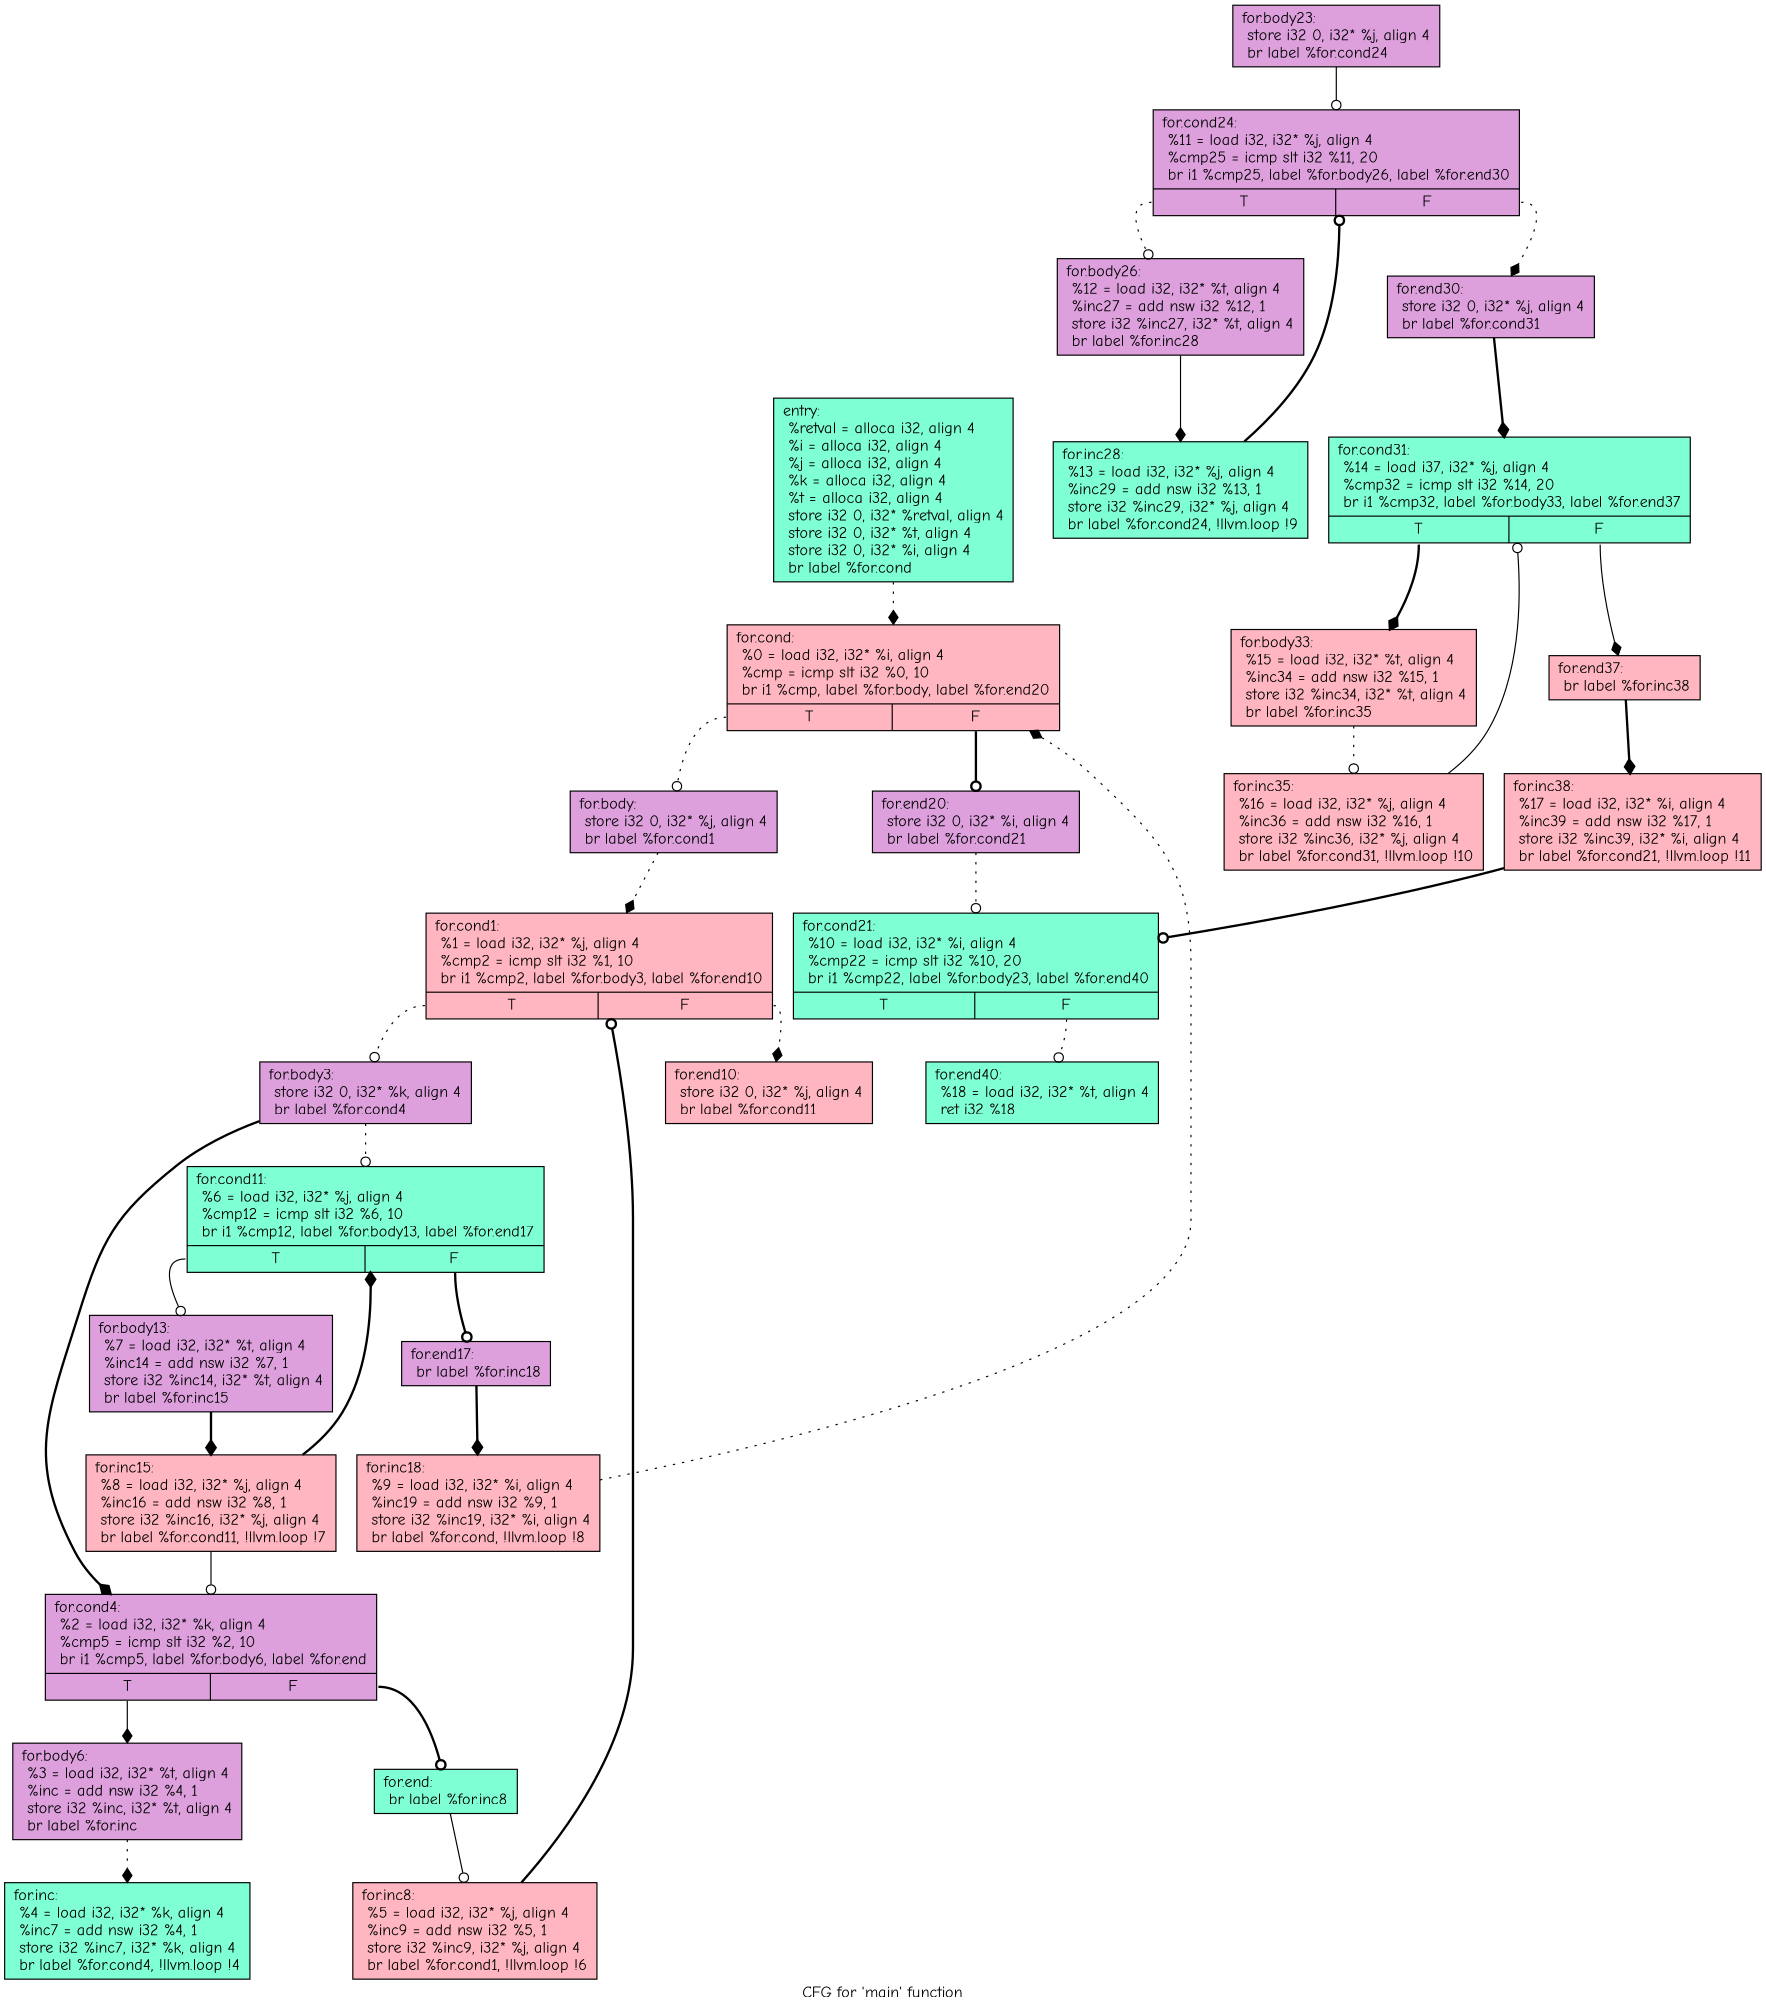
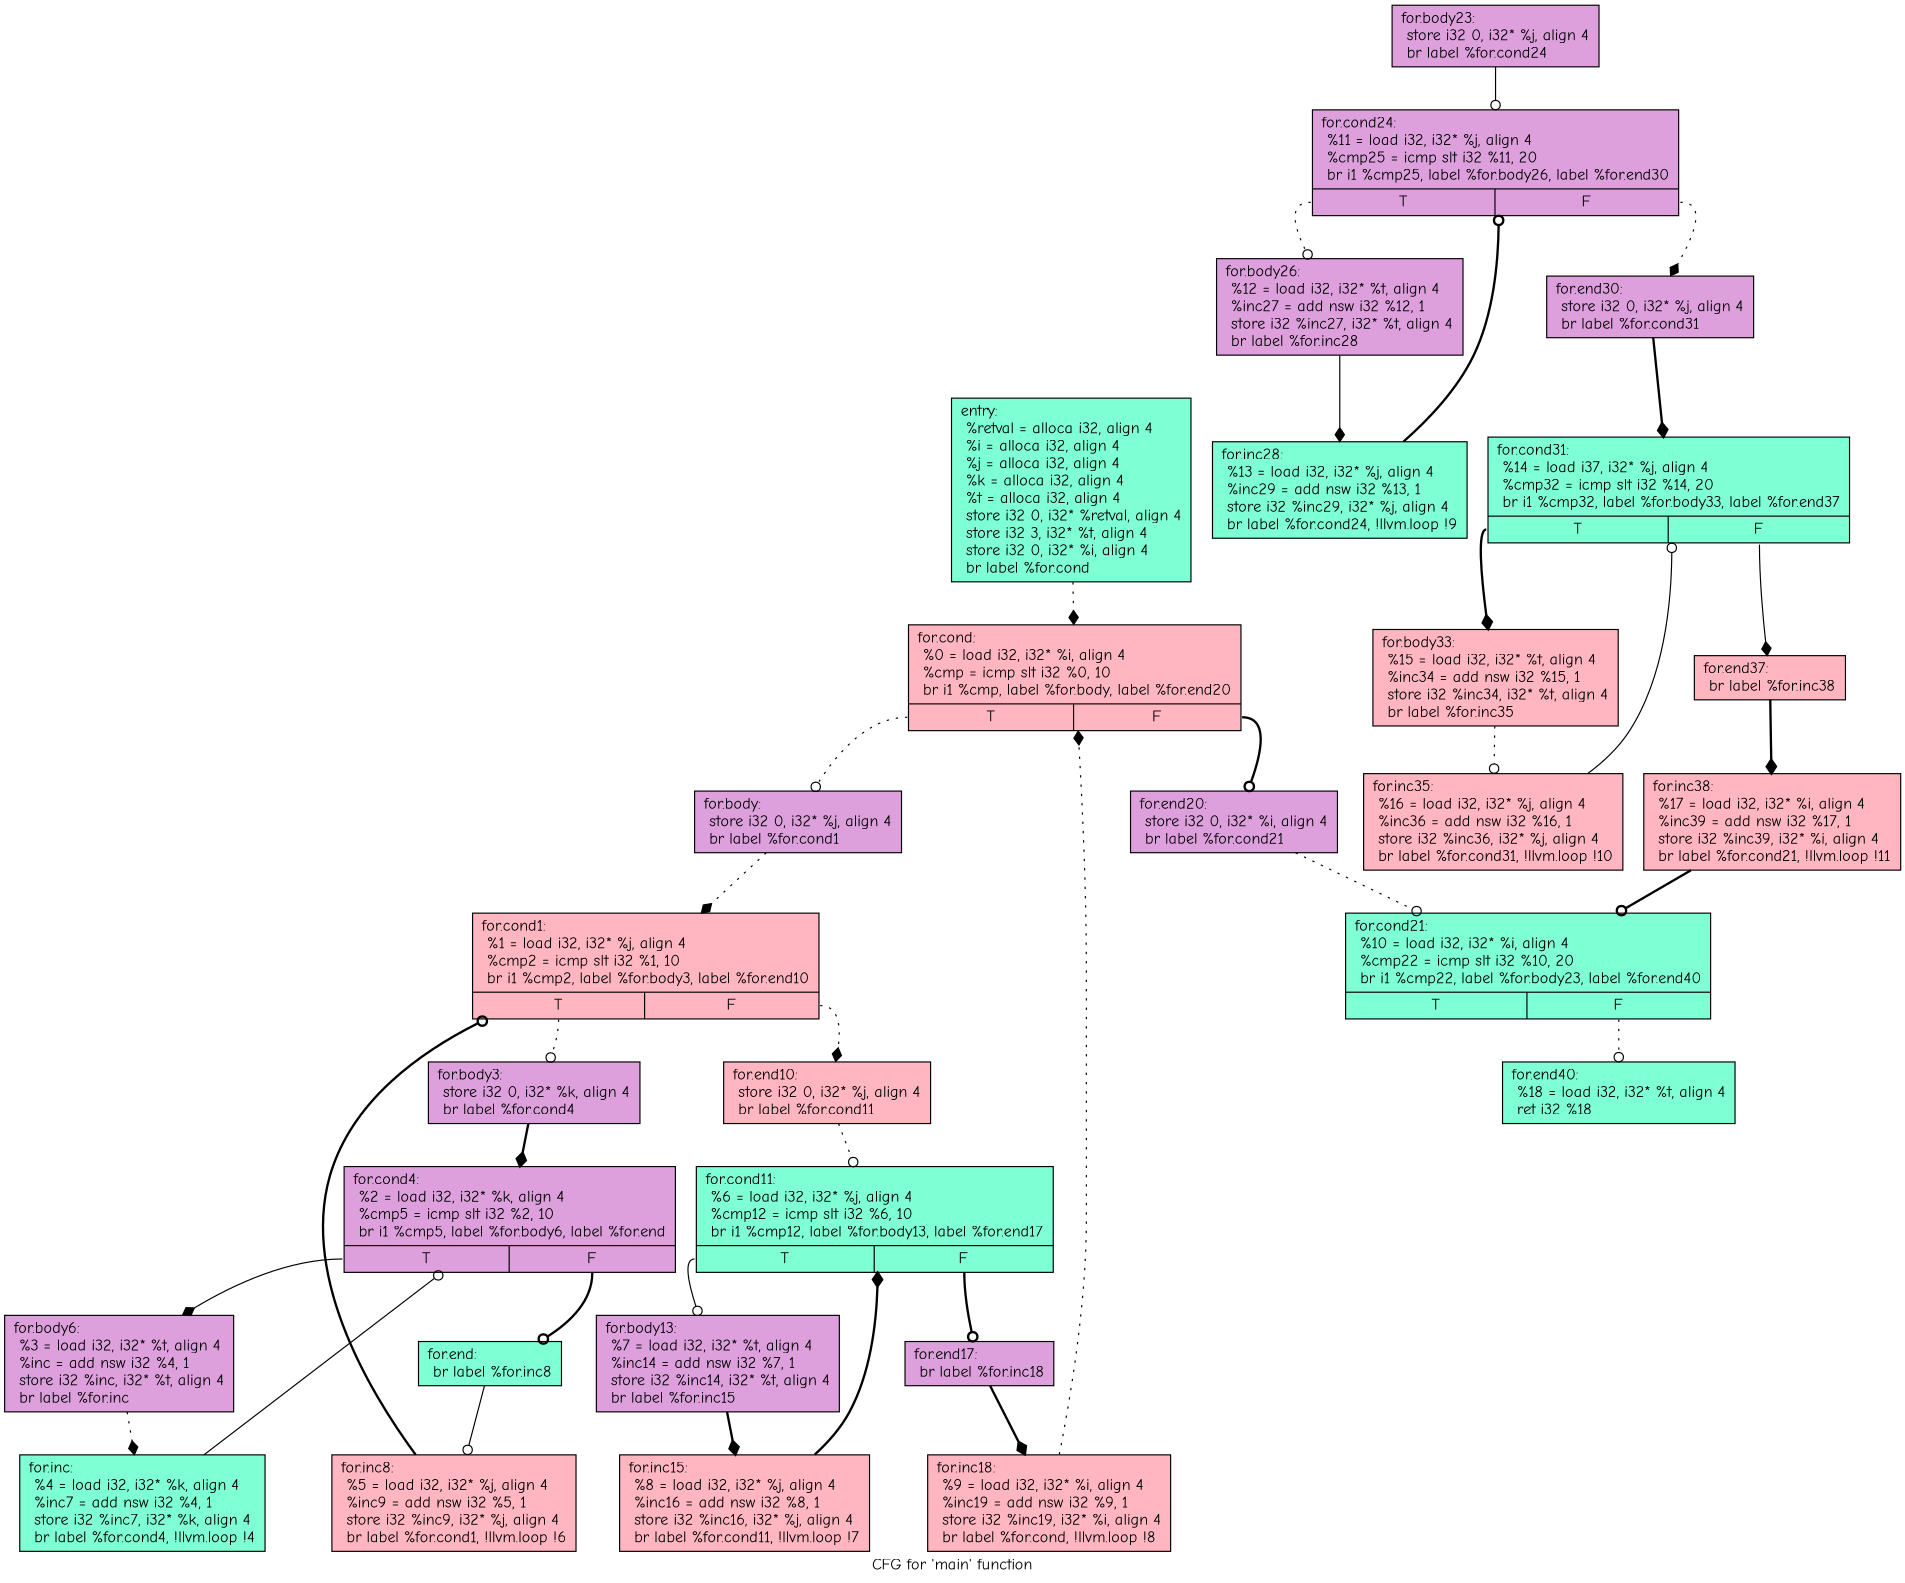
  digraph {
    fontname="Comic Neue"
    label="CFG for 'main' function"
    node [fillcolor=plum fontname="Comic Neue" shape=record style=filled]
    edge [arrowhead=odot fontname="Comic Neue" style=dotted]
-   n1 [fillcolor=aquamarine label="{entry:\l  %retval = alloca i32, align 4\l  %i = alloca i32, align 4\l  %j = alloca i32, align 4\l  %k = alloca i32, align 4\l  %t = alloca i32, align 4\l  store i32 0, i32* %retval, align 4\l  store i32 0, i32* %t, align 4\l  store i32 0, i32* %i, align 4\l  br label %for.cond\l}"]
+   n1 [fillcolor=aquamarine label="{entry:\l  %retval = alloca i32, align 4\l  %i = alloca i32, align 4\l  %j = alloca i32, align 4\l  %k = alloca i32, align 4\l  %t = alloca i32, align 4\l  store i32 0, i32* %retval, align 4\l  store i32 3, i32* %t, align 4\l  store i32 0, i32* %i, align 4\l  br label %for.cond\l}"]
    n2 [fillcolor=lightpink label="{for.cond:                                         \l  %0 = load i32, i32* %i, align 4\l  %cmp = icmp slt i32 %0, 10\l  br i1 %cmp, label %for.body, label %for.end20\l|{<s0>T|<s1>F}}"]
    n3 [label="{for.body:                                         \l  store i32 0, i32* %j, align 4\l  br label %for.cond1\l}"]
    n4 [label="{for.end20:                                        \l  store i32 0, i32* %i, align 4\l  br label %for.cond21\l}"]
    n5 [fillcolor=lightpink label="{for.cond1:                                        \l  %1 = load i32, i32* %j, align 4\l  %cmp2 = icmp slt i32 %1, 10\l  br i1 %cmp2, label %for.body3, label %for.end10\l|{<s0>T|<s1>F}}"]
    n6 [fillcolor=aquamarine label="{for.cond21:                                       \l  %10 = load i32, i32* %i, align 4\l  %cmp22 = icmp slt i32 %10, 20\l  br i1 %cmp22, label %for.body23, label %for.end40\l|{<s0>T|<s1>F}}"]
    n7 [label="{for.body3:                                        \l  store i32 0, i32* %k, align 4\l  br label %for.cond4\l}"]
    n8 [fillcolor=lightpink label="{for.end10:                                        \l  store i32 0, i32* %j, align 4\l  br label %for.cond11\l}"]
    n9 [fillcolor=aquamarine label="{for.end40:                                        \l  %18 = load i32, i32* %t, align 4\l  ret i32 %18\l}"]
    n10 [label="{for.cond4:                                        \l  %2 = load i32, i32* %k, align 4\l  %cmp5 = icmp slt i32 %2, 10\l  br i1 %cmp5, label %for.body6, label %for.end\l|{<s0>T|<s1>F}}"]
    n11 [fillcolor=aquamarine label="{for.cond11:                                       \l  %6 = load i32, i32* %j, align 4\l  %cmp12 = icmp slt i32 %6, 10\l  br i1 %cmp12, label %for.body13, label %for.end17\l|{<s0>T|<s1>F}}"]
    n12 [label="{for.body6:                                        \l  %3 = load i32, i32* %t, align 4\l  %inc = add nsw i32 %4, 1\l  store i32 %inc, i32* %t, align 4\l  br label %for.inc\l}"]
    n13 [fillcolor=aquamarine label="{for.end:                                          \l  br label %for.inc8\l}"]
    n14 [label="{for.body13:                                       \l  %7 = load i32, i32* %t, align 4\l  %inc14 = add nsw i32 %7, 1\l  store i32 %inc14, i32* %t, align 4\l  br label %for.inc15\l}"]
    n15 [label="{for.end17:                                        \l  br label %for.inc18\l}"]
    n16 [fillcolor=aquamarine label="{for.inc:                                          \l  %4 = load i32, i32* %k, align 4\l  %inc7 = add nsw i32 %4, 1\l  store i32 %inc7, i32* %k, align 4\l  br label %for.cond4, !llvm.loop !4\l}"]
    n17 [fillcolor=lightpink label="{for.inc8:                                         \l  %5 = load i32, i32* %j, align 4\l  %inc9 = add nsw i32 %5, 1\l  store i32 %inc9, i32* %j, align 4\l  br label %for.cond1, !llvm.loop !6\l}"]
    n18 [fillcolor=lightpink label="{for.inc15:                                        \l  %8 = load i32, i32* %j, align 4\l  %inc16 = add nsw i32 %8, 1\l  store i32 %inc16, i32* %j, align 4\l  br label %for.cond11, !llvm.loop !7\l}"]
    n19 [fillcolor=lightpink label="{for.inc18:                                        \l  %9 = load i32, i32* %i, align 4\l  %inc19 = add nsw i32 %9, 1\l  store i32 %inc19, i32* %i, align 4\l  br label %for.cond, !llvm.loop !8\l}"]
    n20 [label="{for.body23:                                       \l  store i32 0, i32* %j, align 4\l  br label %for.cond24\l}"]
    n21 [label="{for.cond24:                                       \l  %11 = load i32, i32* %j, align 4\l  %cmp25 = icmp slt i32 %11, 20\l  br i1 %cmp25, label %for.body26, label %for.end30\l|{<s0>T|<s1>F}}"]
    n22 [label="{for.body26:                                       \l  %12 = load i32, i32* %t, align 4\l  %inc27 = add nsw i32 %12, 1\l  store i32 %inc27, i32* %t, align 4\l  br label %for.inc28\l}"]
    n23 [label="{for.end30:                                        \l  store i32 0, i32* %j, align 4\l  br label %for.cond31\l}"]
    n24 [fillcolor=aquamarine label="{for.inc28:                                        \l  %13 = load i32, i32* %j, align 4\l  %inc29 = add nsw i32 %13, 1\l  store i32 %inc29, i32* %j, align 4\l  br label %for.cond24, !llvm.loop !9\l}"]
    n25 [fillcolor=aquamarine label="{for.cond31:                                       \l  %14 = load i37, i32* %j, align 4\l  %cmp32 = icmp slt i32 %14, 20\l  br i1 %cmp32, label %for.body33, label %for.end37\l|{<s0>T|<s1>F}}"]
    n26 [fillcolor=lightpink label="{for.body33:                                       \l  %15 = load i32, i32* %t, align 4\l  %inc34 = add nsw i32 %15, 1\l  store i32 %inc34, i32* %t, align 4\l  br label %for.inc35\l}"]
    n27 [fillcolor=lightpink label="{for.end37:                                        \l  br label %for.inc38\l}"]
    n28 [fillcolor=lightpink label="{for.inc35:                                        \l  %16 = load i32, i32* %j, align 4\l  %inc36 = add nsw i32 %16, 1\l  store i32 %inc36, i32* %j, align 4\l  br label %for.cond31, !llvm.loop !10\l}"]
    n29 [fillcolor=lightpink label="{for.inc38:                                        \l  %17 = load i32, i32* %i, align 4\l  %inc39 = add nsw i32 %17, 1\l  store i32 %inc39, i32* %i, align 4\l  br label %for.cond21, !llvm.loop !11\l}"]
    n1 -> n2 [arrowhead=diamond]
    n2 -> n3 [tailport=s0]
    n2 -> n4 [style=bold tailport=s1]
    n3 -> n5 [arrowhead=diamond]
    n4 -> n6
    n5 -> n7 [tailport=s0]
    n5 -> n8 [arrowhead=diamond tailport=s1]
    n6 -> n9 [tailport=s1]
    n7 -> n10 [arrowhead=diamond style=bold]
-   n7 -> n11
+   n8 -> n11
    n10 -> n12 [arrowhead=diamond style=solid tailport=s0]
    n10 -> n13 [style=bold tailport=s1]
    n11 -> n14 [style=solid tailport=s0]
    n11 -> n15 [style=bold tailport=s1]
    n12 -> n16 [arrowhead=diamond]
    n13 -> n17 [style=solid]
    n14 -> n18 [arrowhead=diamond style=bold]
    n15 -> n19 [arrowhead=diamond style=bold]
-   n18 -> n10 [style=solid]
+   n16 -> n10 [style=solid]
    n17 -> n5 [style=bold]
    n18 -> n11 [arrowhead=diamond style=bold]
    n19 -> n2 [arrowhead=diamond]
    n20 -> n21 [style=solid]
    n21 -> n22 [tailport=s0]
    n21 -> n23 [arrowhead=diamond tailport=s1]
    n22 -> n24 [arrowhead=diamond style=solid]
    n23 -> n25 [arrowhead=diamond style=bold]
    n24 -> n21 [style=bold]
    n25 -> n26 [arrowhead=diamond style=bold tailport=s0]
    n25 -> n27 [arrowhead=diamond style=solid tailport=s1]
    n26 -> n28
    n27 -> n29 [arrowhead=diamond style=bold]
    n28 -> n25 [style=solid]
    n29 -> n6 [style=bold]
  }
